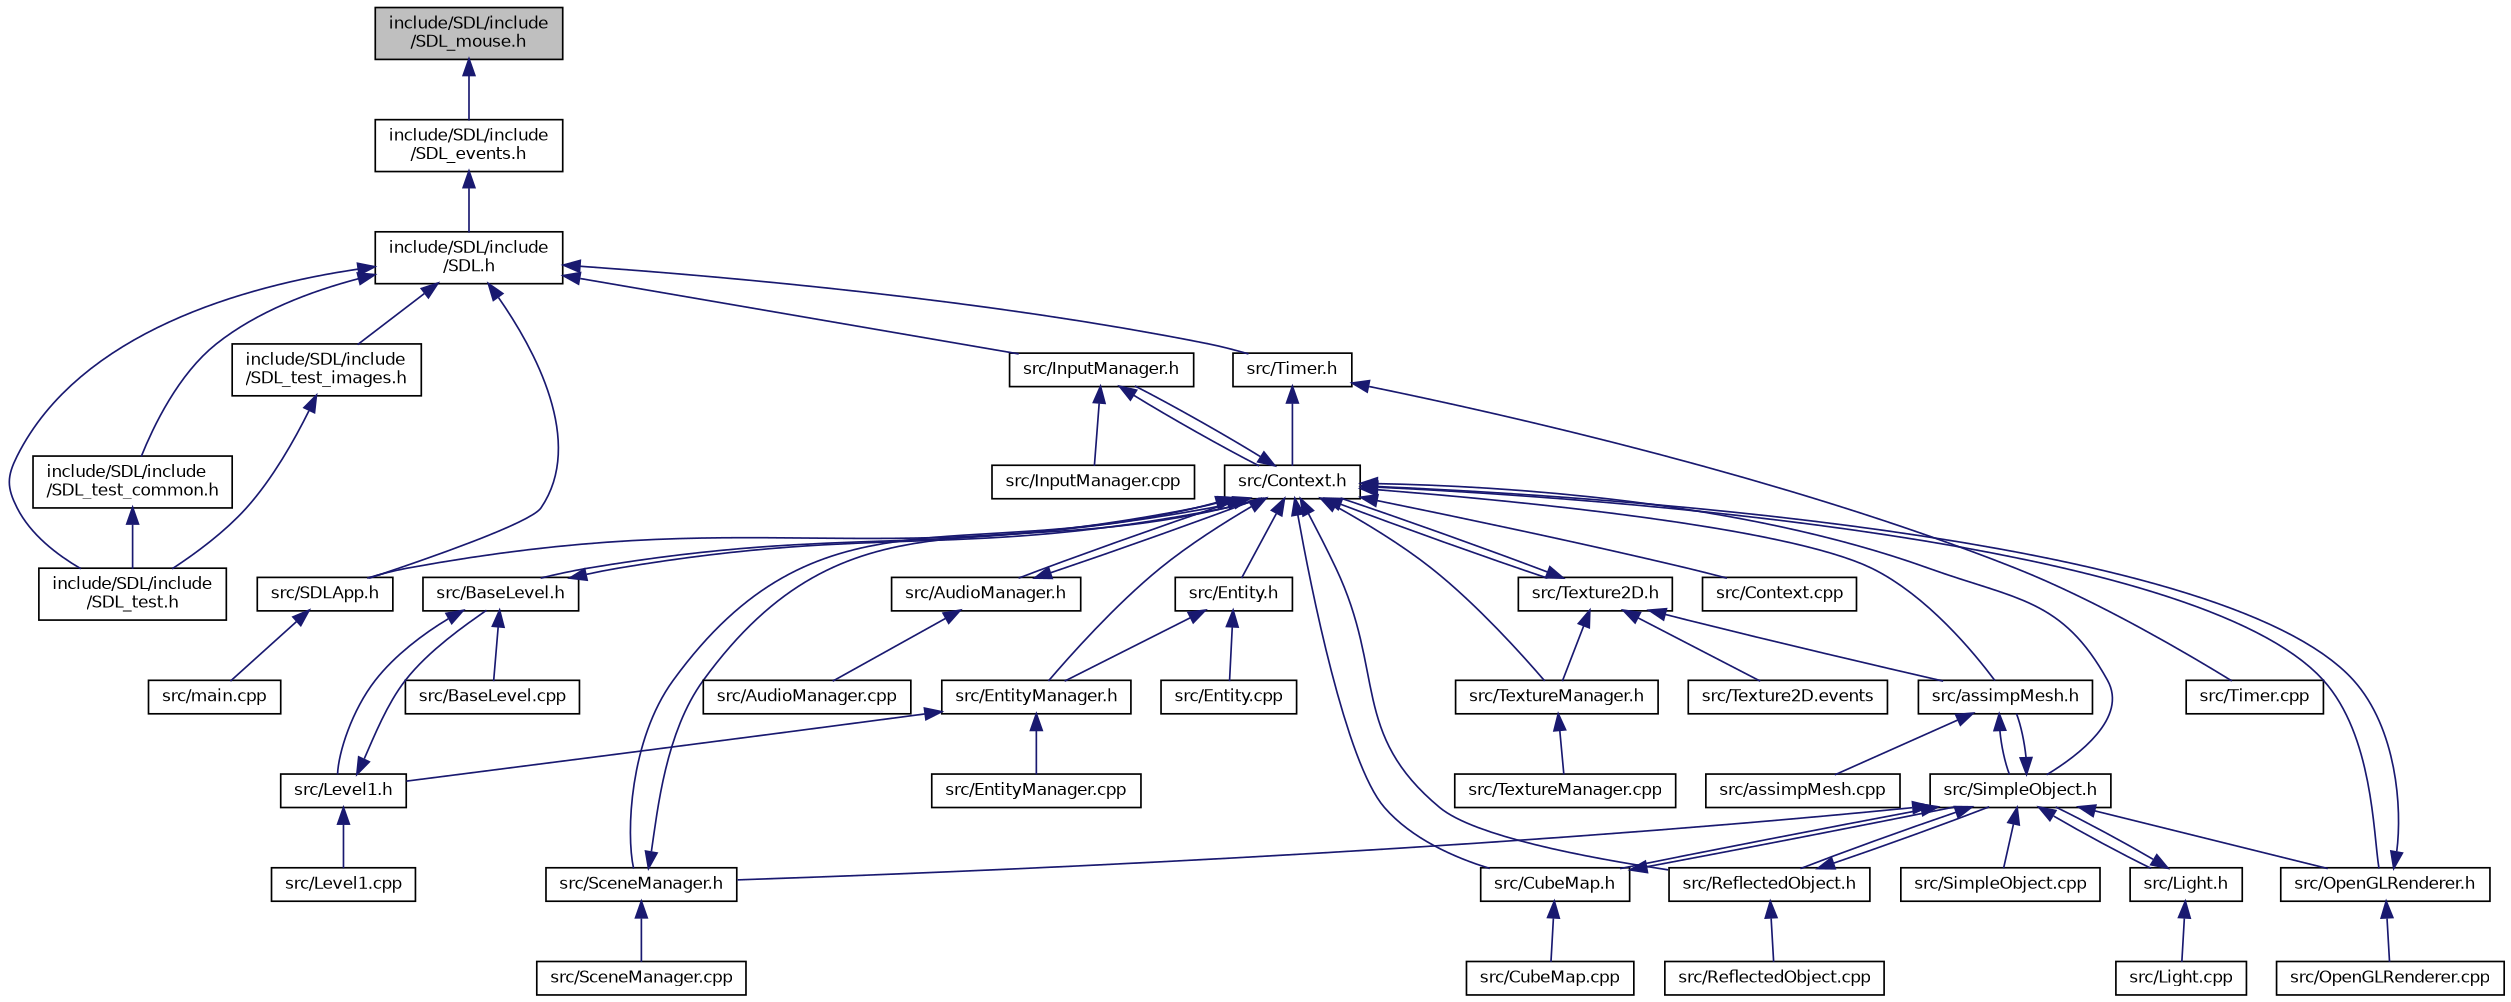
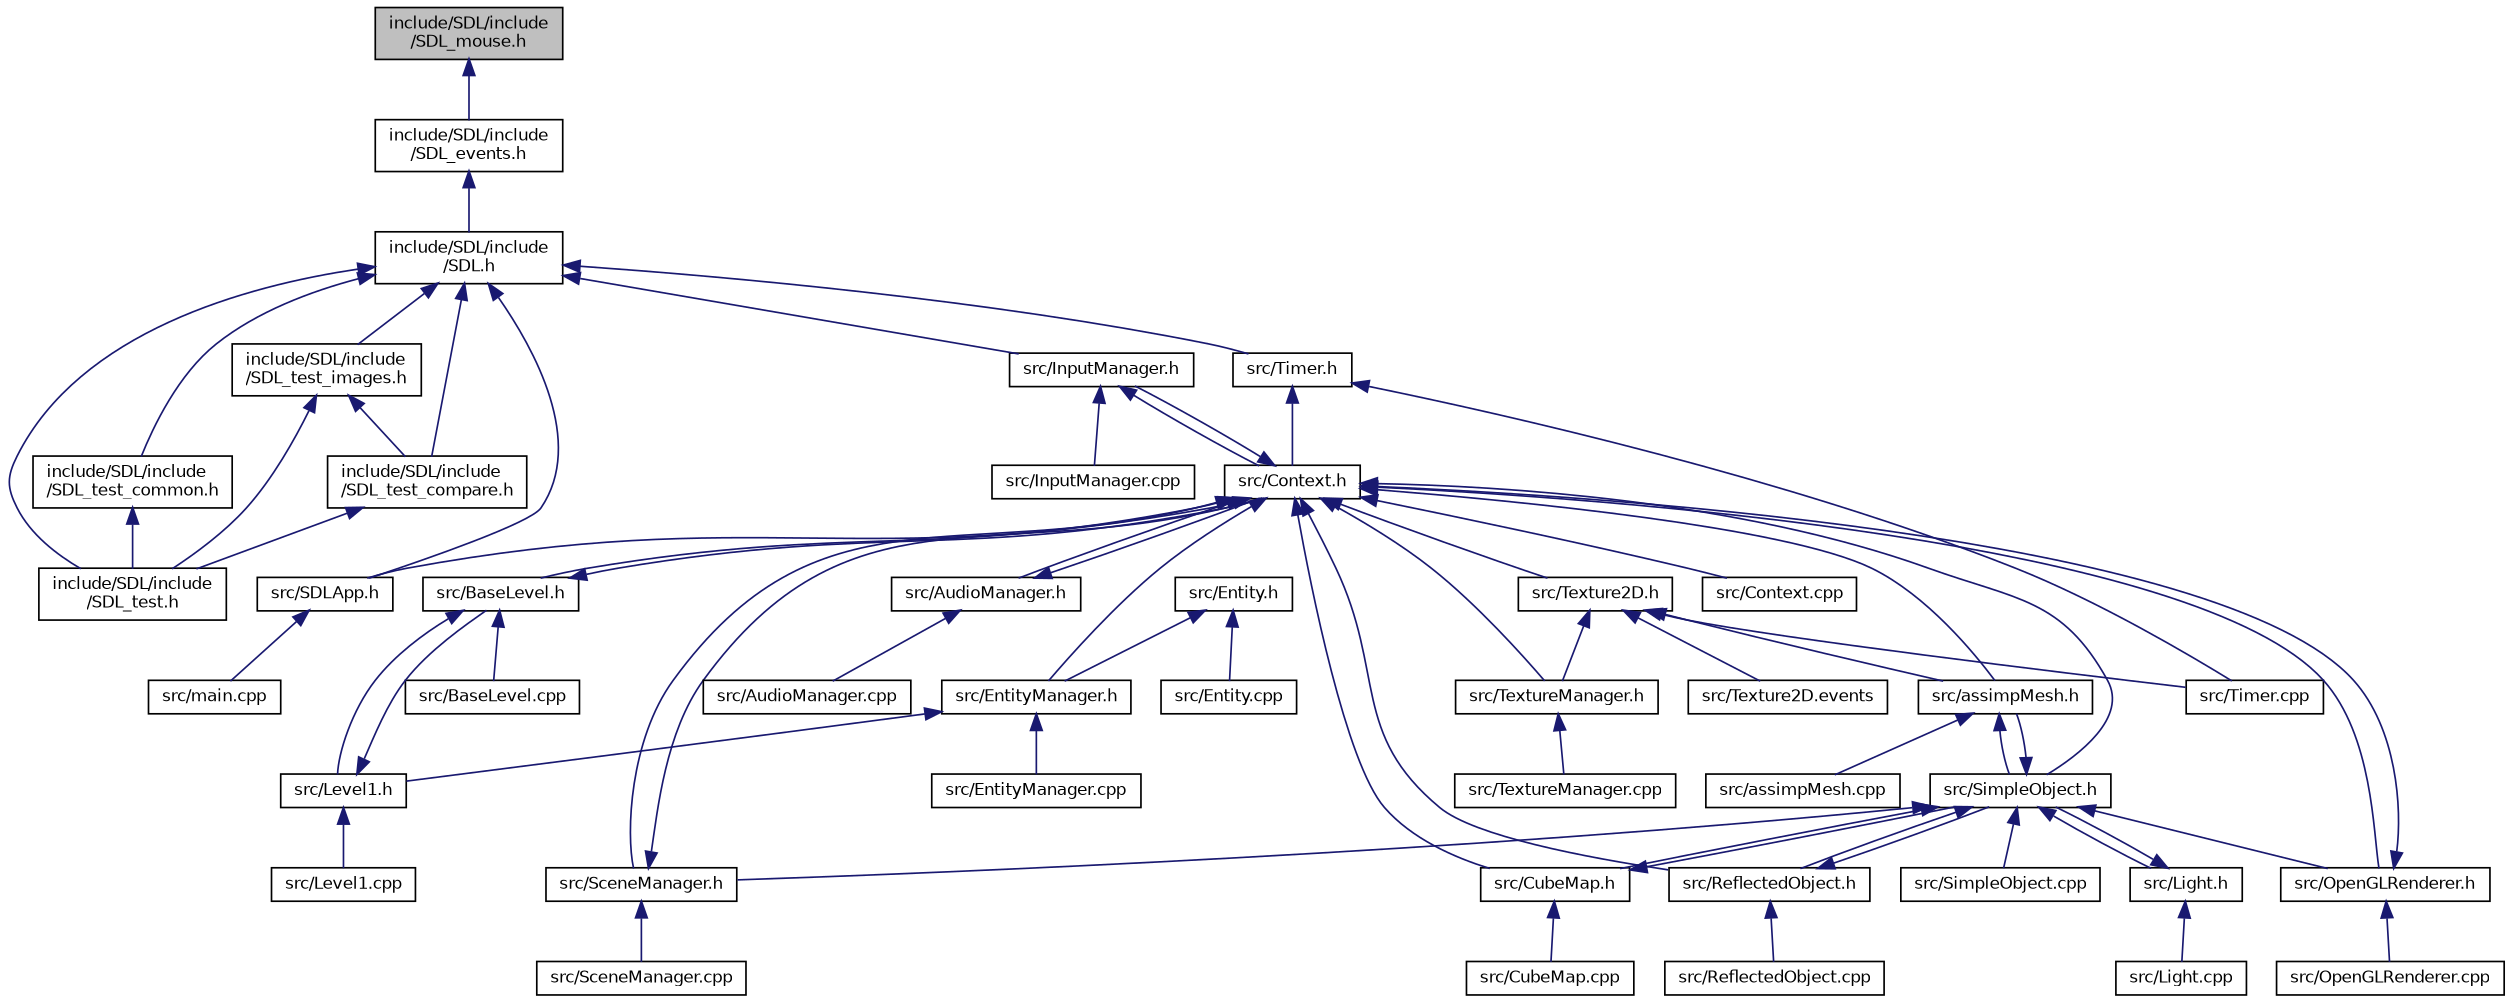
  digraph {
    node [color=black fillcolor=white fontname=Helvetica fontsize=10 shape=record style=filled]
    edge [color=midnightblue dir=back fontname=Helvetica fontsize=10 labelfontname=Helvetica labelfontsize=10 style=solid]
    n1 [fillcolor=grey75 fontcolor=black height=0.2 label="include/SDL/include\l/SDL_mouse.h" width=0.4]
    n2 [height=0.2 label="include/SDL/include\l/SDL_events.h" width=0.4]
    n3 [height=0.2 label="include/SDL/include\l/SDL.h" width=0.4]
    n4 [height=0.2 label="include/SDL/include\l/SDL_test.h" width=0.4]
    n5 [height=0.2 label="include/SDL/include\l/SDL_test_common.h" width=0.4]
    n6 [height=0.2 label="include/SDL/include\l/SDL_test_images.h" width=0.4]
+   n7 [height=0.2 label="include/SDL/include\l/SDL_test_compare.h" width=0.4]
    n8 [height=0.2 label="src/InputManager.h" width=0.4]
    n9 [height=0.2 label="src/SDLApp.h" width=0.4]
    n10 [height=0.2 label="src/Timer.h" width=0.4]
    n11 [height=0.2 label="src/Context.h" width=0.4]
    n12 [height=0.2 label="src/InputManager.cpp" width=0.4]
    n13 [height=0.2 label="src/main.cpp" width=0.4]
    n14 [height=0.2 label="src/Timer.cpp" width=0.4]
    n15 [height=0.2 label="src/assimpMesh.h" width=0.4]
    n16 [height=0.2 label="src/SimpleObject.h" width=0.4]
    n17 [height=0.2 label="src/OpenGLRenderer.h" width=0.4]
    n18 [height=0.2 label="src/CubeMap.h" width=0.4]
    n19 [height=0.2 label="src/ReflectedObject.h" width=0.4]
    n20 [height=0.2 label="src/SceneManager.h" width=0.4]
    n21 [height=0.2 label="src/AudioManager.h" width=0.4]
    n22 [height=0.2 label="src/BaseLevel.h" width=0.4]
    n23 [height=0.2 label="src/EntityManager.h" width=0.4]
    n24 [height=0.2 label="src/Entity.h" width=0.4]
    n25 [height=0.2 label="src/Texture2D.h" width=0.4]
    n26 [height=0.2 label="src/TextureManager.h" width=0.4]
    n27 [height=0.2 label="src/Context.cpp" width=0.4]
    n28 [height=0.2 label="src/assimpMesh.cpp" width=0.4]
    n29 [height=0.2 label="src/Light.h" width=0.4]
    n30 [height=0.2 label="src/SimpleObject.cpp" width=0.4]
    n31 [height=0.2 label="src/OpenGLRenderer.cpp" width=0.4]
    n32 [height=0.2 label="src/CubeMap.cpp" width=0.4]
    n33 [height=0.2 label="src/ReflectedObject.cpp" width=0.4]
    n34 [height=0.2 label="src/SceneManager.cpp" width=0.4]
    n35 [height=0.2 label="src/AudioManager.cpp" width=0.4]
    n36 [height=0.2 label="src/Level1.h" width=0.4]
    n37 [height=0.2 label="src/BaseLevel.cpp" width=0.4]
    n38 [height=0.2 label="src/EntityManager.cpp" width=0.4]
    n39 [height=0.2 label="src/Entity.cpp" width=0.4]
    n40 [height=0.2 label="src/Texture2D.events" width=0.4]
    n41 [height=0.2 label="src/TextureManager.cpp" width=0.4]
    n42 [height=0.2 label="src/Light.cpp" width=0.4]
    n43 [height=0.2 label="src/Level1.cpp" width=0.4]
    n1 -> n2
    n2 -> n3
    n3 -> n4
    n3 -> n5
    n3 -> n6
+   n3 -> n7
    n3 -> n8
    n3 -> n9
    n3 -> n10
    n5 -> n4
    n6 -> n4
+   n6 -> n7
+   n7 -> n4
    n8 -> n11
    n8 -> n12
    n9 -> n13
    n10 -> n11
    n10 -> n14
    n11 -> n8
    n11 -> n9
    n11 -> n15
    n11 -> n16
    n11 -> n17
    n11 -> n18
    n11 -> n19
    n11 -> n20
    n11 -> n21
    n11 -> n22
    n11 -> n23
-   n11 -> n24
    n11 -> n25
    n11 -> n26
    n11 -> n27
    n15 -> n16
    n15 -> n28
    n16 -> n15
    n16 -> n17
    n16 -> n18
    n16 -> n19
    n16 -> n20
    n16 -> n29
    n16 -> n30
    n17 -> n11
    n17 -> n31
    n18 -> n16
    n18 -> n32
    n19 -> n16
    n19 -> n33
    n20 -> n11
    n20 -> n34
    n21 -> n11
    n21 -> n35
    n22 -> n11
    n22 -> n36
    n22 -> n37
    n23 -> n36
    n23 -> n38
    n24 -> n23
    n24 -> n39
-   n25 -> n11
+   n25 -> n14
    n25 -> n15
    n25 -> n26
    n25 -> n40
    n26 -> n41
    n29 -> n16
    n29 -> n42
    n36 -> n22
    n36 -> n43
  }
